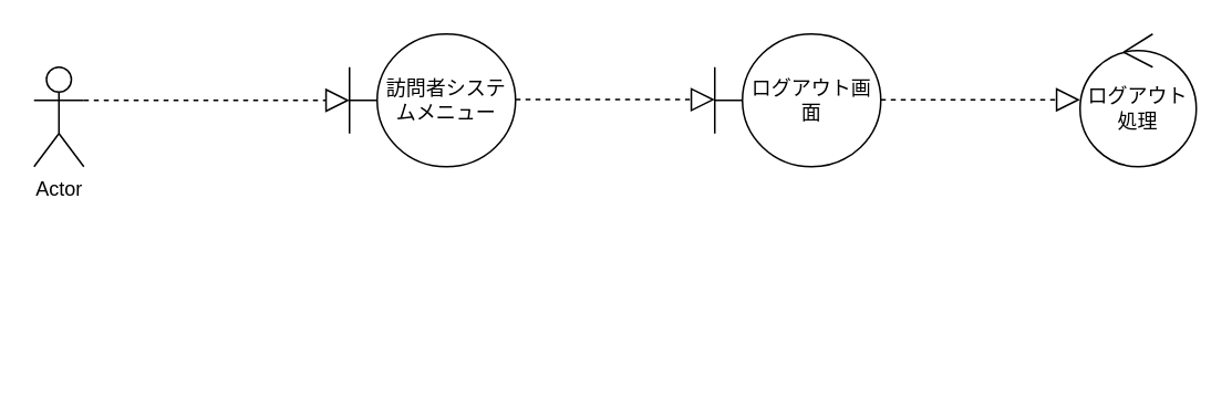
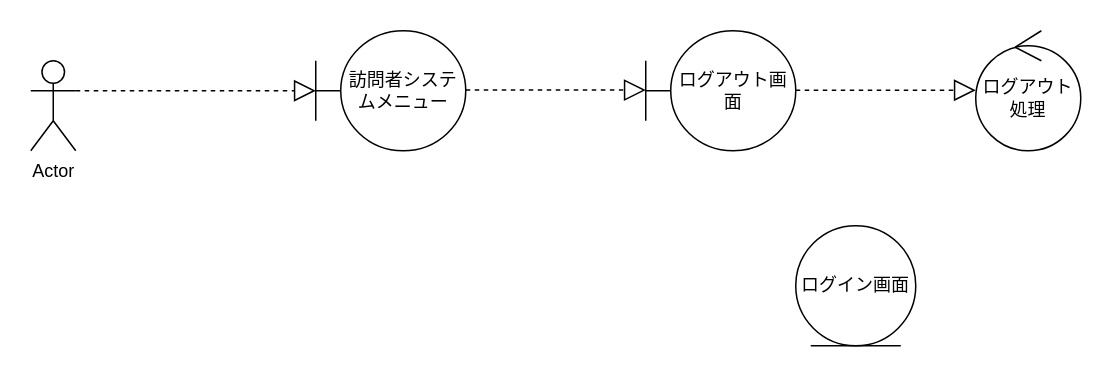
  <mxCell id="0" />
  <mxCell id="1" parent="0" />
  <mxCell id="2" value="Actor" style="shape=umlActor;verticalLabelPosition=bottom;verticalAlign=top;html=1;outlineConnect=0;" parent="1" vertex="1"><mxGeometry x="20" y="40" width="30" height="60" as="geometry" /></mxCell>
  <mxCell id="3" value="訪問者システムメニュー" style="shape=umlBoundary;whiteSpace=wrap;html=1;" vertex="1" parent="1"><mxGeometry x="210" y="20" width="100" height="80" as="geometry" /></mxCell>
  <mxCell id="4" value="" style="endArrow=block;dashed=1;endFill=0;endSize=12;html=1;" edge="1" parent="1"><mxGeometry width="160" relative="1" as="geometry"><mxPoint x="50" y="60" as="sourcePoint" /><mxPoint x="210" y="60" as="targetPoint" /></mxGeometry></mxCell>
  <mxCell id="5" value="" style="endArrow=block;dashed=1;endFill=0;endSize=12;html=1;" edge="1" parent="1"><mxGeometry width="160" relative="1" as="geometry"><mxPoint x="310" y="59.57" as="sourcePoint" /><mxPoint x="430" y="59.57" as="targetPoint" /><Array as="points"><mxPoint x="410" y="59.57" /></Array></mxGeometry></mxCell>
  <mxCell id="6" value="ログアウト画面" style="shape=umlBoundary;whiteSpace=wrap;html=1;" vertex="1" parent="1"><mxGeometry x="430" y="20" width="100" height="80" as="geometry" /></mxCell>
  <mxCell id="7" value="" style="endArrow=block;dashed=1;endFill=0;endSize=12;html=1;" edge="1" parent="1"><mxGeometry width="160" relative="1" as="geometry"><mxPoint x="530" y="59.66" as="sourcePoint" /><mxPoint x="650" y="59.66" as="targetPoint" /></mxGeometry></mxCell>
  <mxCell id="8" value="ログアウト処理" style="ellipse;shape=umlControl;whiteSpace=wrap;html=1;" vertex="1" parent="1"><mxGeometry x="650" y="20" width="70" height="80" as="geometry" /></mxCell>
+ <mxCell id="9" value="ログイン画面" style="ellipse;shape=umlEntity;whiteSpace=wrap;html=1;" vertex="1" parent="1"><mxGeometry x="530" y="150" width="80" height="80" as="geometry" /></mxCell>
